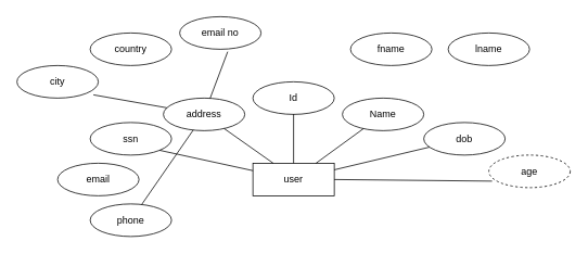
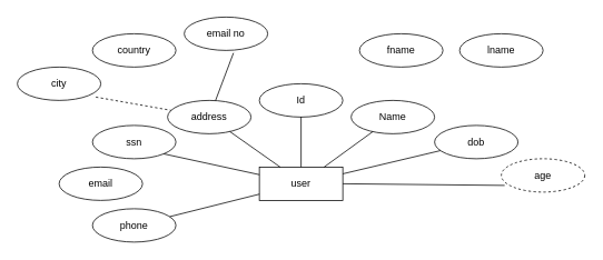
  <mxCell id="0" />
  <mxCell id="1" parent="0" />
  <mxCell id="2" value="user" style="whiteSpace=wrap;html=1;align=center;" vertex="1" parent="1"><mxGeometry x="310" y="200" width="100" height="40" as="geometry" /></mxCell>
  <mxCell id="3" value="phone" style="ellipse;whiteSpace=wrap;html=1;align=center;" vertex="1" parent="1"><mxGeometry x="110" y="250" width="100" height="40" as="geometry" /></mxCell>
  <mxCell id="4" value="Id" style="ellipse;whiteSpace=wrap;html=1;align=center;" vertex="1" parent="1"><mxGeometry x="310" y="100" width="100" height="40" as="geometry" /></mxCell>
  <mxCell id="5" value="fname" style="ellipse;whiteSpace=wrap;html=1;align=center;" vertex="1" parent="1"><mxGeometry x="430" y="40" width="100" height="40" as="geometry" /></mxCell>
  <mxCell id="6" value="lname" style="ellipse;whiteSpace=wrap;html=1;align=center;" vertex="1" parent="1"><mxGeometry x="550" y="40" width="100" height="40" as="geometry" /></mxCell>
  <mxCell id="7" value="Name" style="ellipse;whiteSpace=wrap;html=1;align=center;" vertex="1" parent="1"><mxGeometry x="420" y="120" width="100" height="40" as="geometry" /></mxCell>
  <mxCell id="8" value="ssn" style="ellipse;whiteSpace=wrap;html=1;align=center;" vertex="1" parent="1"><mxGeometry x="110" y="150" width="100" height="40" as="geometry" /></mxCell>
  <mxCell id="9" value="dob" style="ellipse;whiteSpace=wrap;html=1;align=center;" vertex="1" parent="1"><mxGeometry x="520" y="150" width="100" height="40" as="geometry" /></mxCell>
  <mxCell id="10" value="age" style="ellipse;whiteSpace=wrap;html=1;align=center;dashed=1;" vertex="1" parent="1"><mxGeometry x="600" y="190" width="100" height="40" as="geometry" /></mxCell>
  <mxCell id="11" value="email" style="ellipse;whiteSpace=wrap;html=1;align=center;" vertex="1" parent="1"><mxGeometry x="70" y="200" width="100" height="40" as="geometry" /></mxCell>
  <mxCell id="12" value="address" style="ellipse;whiteSpace=wrap;html=1;align=center;" vertex="1" parent="1"><mxGeometry x="200" y="120" width="100" height="40" as="geometry" /></mxCell>
  <mxCell id="13" value="country" style="ellipse;whiteSpace=wrap;html=1;align=center;" vertex="1" parent="1"><mxGeometry x="110" y="40" width="100" height="40" as="geometry" /></mxCell>
  <mxCell id="14" value="city" style="ellipse;whiteSpace=wrap;html=1;align=center;" vertex="1" parent="1"><mxGeometry y="80" width="100" height="40" as="geometry" x="20" /></mxCell>
  <mxCell id="15" value="email no" style="ellipse;whiteSpace=wrap;html=1;align=center;" vertex="1" parent="1"><mxGeometry x="220" y="20" width="100" height="40" as="geometry" /></mxCell>
  <mxCell id="16" value="" style="endArrow=none;html=1;rounded=0;entryX=0.25;entryY=0;entryDx=0;entryDy=0;" edge="1" parent="1" source="12" target="2"><mxGeometry relative="1" as="geometry"><mxPoint x="250" y="159" as="sourcePoint" /><mxPoint x="410" y="159" as="targetPoint" /></mxGeometry></mxCell>
  <mxCell id="17" value="" style="endArrow=none;html=1;rounded=0;" edge="1" parent="1" target="2"><mxGeometry relative="1" as="geometry"><mxPoint x="360" y="139.5" as="sourcePoint" /><mxPoint x="520" y="139.5" as="targetPoint" /></mxGeometry></mxCell>
- <mxCell id="18" value="" style="endArrow=none;html=1;rounded=0;exitX=0.94;exitY=0.9;exitDx=0;exitDy=0;exitPerimeter=0;" edge="1" parent="1" source="14" target="12"><mxGeometry relative="1" as="geometry"><mxPoint x="100" y="110" as="sourcePoint" /><mxPoint x="260" y="110" as="targetPoint" /></mxGeometry></mxCell>
+ <mxCell id="18" value="" style="endArrow=none;html=1;rounded=0;exitX=0.94;exitY=0.9;exitDx=0;exitDy=0;exitPerimeter=0;dashed=1;" edge="1" parent="1" source="14" target="12"><mxGeometry relative="1" as="geometry"><mxPoint x="100" y="110" as="sourcePoint" /><mxPoint x="260" y="110" as="targetPoint" /></mxGeometry></mxCell>
  <mxCell id="19" value="" style="endArrow=none;html=1;rounded=0;exitX=0.59;exitY=1.075;exitDx=0;exitDy=0;exitPerimeter=0;" edge="1" parent="1" source="15" target="12"><mxGeometry relative="1" as="geometry"><mxPoint x="360" y="250" as="sourcePoint" /><mxPoint x="520" y="250" as="targetPoint" /></mxGeometry></mxCell>
  <mxCell id="20" value="" style="endArrow=none;html=1;rounded=0;exitX=1;exitY=1;exitDx=0;exitDy=0;" edge="1" parent="1" source="8" target="2"><mxGeometry relative="1" as="geometry"><mxPoint x="360" y="250" as="sourcePoint" /><mxPoint x="520" y="250" as="targetPoint" /></mxGeometry></mxCell>
  <mxCell id="21" value="" style="endArrow=none;html=1;rounded=0;entryX=0.04;entryY=0.8;entryDx=0;entryDy=0;entryPerimeter=0;exitX=1;exitY=0.5;exitDx=0;exitDy=0;" edge="1" parent="1" source="2" target="10"><mxGeometry relative="1" as="geometry"><mxPoint x="360" y="250" as="sourcePoint" /><mxPoint x="520" y="250" as="targetPoint" /></mxGeometry></mxCell>
  <mxCell id="22" value="" style="endArrow=none;html=1;rounded=0;" edge="1" parent="1" source="2" target="9"><mxGeometry relative="1" as="geometry"><mxPoint x="360" y="250" as="sourcePoint" /><mxPoint x="520" y="250" as="targetPoint" /></mxGeometry></mxCell>
  <mxCell id="23" value="" style="endArrow=none;html=1;rounded=0;" edge="1" parent="1" source="2" target="7"><mxGeometry relative="1" as="geometry"><mxPoint x="360" y="250" as="sourcePoint" /><mxPoint x="520" y="250" as="targetPoint" /></mxGeometry></mxCell>
- <mxCell id="24" value="" style="endArrow=none;html=1;rounded=0;" edge="1" parent="1" source="3" target="12"><mxGeometry relative="1" as="geometry"><mxPoint x="360" y="250" as="sourcePoint" /><mxPoint x="520" y="250" as="targetPoint" /></mxGeometry></mxCell>
+ <mxCell id="24" value="" style="endArrow=none;html=1;rounded=0;" edge="1" parent="1" source="3" target="2"><mxGeometry relative="1" as="geometry"><mxPoint x="360" y="250" as="sourcePoint" /><mxPoint x="520" y="250" as="targetPoint" /></mxGeometry></mxCell>
